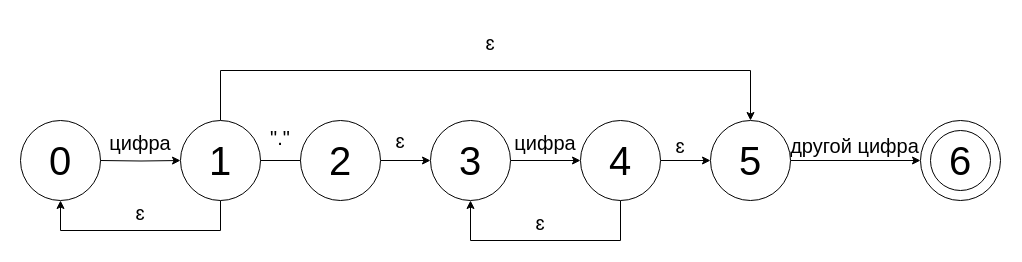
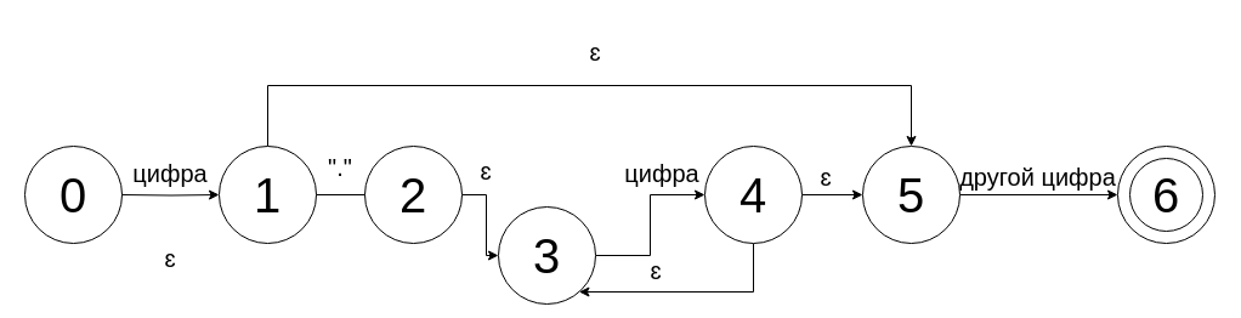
  <mxCell id="0" />
  <mxCell id="1" parent="0" />
  <mxCell id="2" value="&lt;font style=&quot;font-size: 40px;&quot;&gt;0&lt;/font&gt;" style="ellipse;whiteSpace=wrap;html=1;aspect=fixed;" parent="1" vertex="1"><mxGeometry x="20" y="120" width="80" height="80" as="geometry" /></mxCell>
  <mxCell id="3" style="edgeStyle=orthogonalEdgeStyle;rounded=0;orthogonalLoop=1;jettySize=auto;html=1;fontSize=40;" parent="1" source="5" target="21" edge="1"><mxGeometry relative="1" as="geometry"><Array as="points"><mxPoint x="220" y="70" /><mxPoint x="750" y="70" /></Array><mxPoint x="927" y="120" as="targetPoint" /></mxGeometry></mxCell>
- <mxCell id="4" style="edgeStyle=orthogonalEdgeStyle;rounded=0;orthogonalLoop=1;jettySize=auto;html=1;entryX=0.5;entryY=1;entryDx=0;entryDy=0;fontSize=40;" parent="1" source="5" target="2" edge="1"><mxGeometry relative="1" as="geometry"><Array as="points"><mxPoint x="220" y="230" /><mxPoint y="230" x="60" /></Array></mxGeometry></mxCell>
  <mxCell id="5" value="&lt;font style=&quot;font-size: 40px;&quot;&gt;1&lt;/font&gt;" style="ellipse;whiteSpace=wrap;html=1;aspect=fixed;" parent="1" vertex="1"><mxGeometry x="180" y="120" width="80" height="80" as="geometry" /></mxCell>
  <mxCell id="6" value="" style="endArrow=classic;html=1;rounded=0;fontSize=40;exitX=1;exitY=0.5;exitDx=0;exitDy=0;" parent="1" source="5" edge="1"><mxGeometry width="50" height="50" relative="1" as="geometry"><mxPoint x="262.912" y="147.267" as="sourcePoint" /><mxPoint x="360" y="160" as="targetPoint" /></mxGeometry></mxCell>
  <mxCell id="7" style="edgeStyle=orthogonalEdgeStyle;rounded=0;orthogonalLoop=1;jettySize=auto;html=1;fontSize=40;" parent="1" target="5" edge="1"><mxGeometry relative="1" as="geometry"><mxPoint x="100" y="160" as="sourcePoint" /></mxGeometry></mxCell>
  <mxCell id="8" value="&lt;font style=&quot;font-size: 20px;&quot;&gt;&quot;.&quot;&lt;/font&gt;" style="text;html=1;strokeColor=none;fillColor=none;align=center;verticalAlign=middle;whiteSpace=wrap;rounded=0;fontSize=40;" parent="1" vertex="1"><mxGeometry x="250" y="115" width="60" height="30" as="geometry" /></mxCell>
  <mxCell id="9" value="&lt;font style=&quot;font-size: 20px;&quot;&gt;цифра&lt;/font&gt;" style="text;html=1;strokeColor=none;fillColor=none;align=center;verticalAlign=middle;whiteSpace=wrap;rounded=0;fontSize=40;" parent="1" vertex="1"><mxGeometry x="110" y="120" width="60" height="30" as="geometry" /></mxCell>
  <mxCell id="10" style="edgeStyle=orthogonalEdgeStyle;rounded=0;orthogonalLoop=1;jettySize=auto;html=1;fontSize=20;" parent="1" source="11" target="13" edge="1"><mxGeometry relative="1" as="geometry" /></mxCell>
  <mxCell id="11" value="&lt;font style=&quot;font-size: 40px;&quot;&gt;2&lt;/font&gt;" style="ellipse;whiteSpace=wrap;html=1;aspect=fixed;" parent="1" vertex="1"><mxGeometry x="300" y="120" width="80" height="80" as="geometry" /></mxCell>
  <mxCell id="12" style="edgeStyle=orthogonalEdgeStyle;rounded=0;orthogonalLoop=1;jettySize=auto;html=1;fontSize=40;" parent="1" source="13" target="17" edge="1"><mxGeometry relative="1" as="geometry" /></mxCell>
- <mxCell id="13" value="&lt;font style=&quot;font-size: 40px;&quot;&gt;3&lt;/font&gt;" style="ellipse;whiteSpace=wrap;html=1;aspect=fixed;" parent="1" vertex="1"><mxGeometry x="430" y="120" width="80" height="80" as="geometry" /></mxCell>
+ <mxCell id="13" value="&lt;font style=&quot;font-size: 40px;&quot;&gt;3&lt;/font&gt;" style="ellipse;whiteSpace=wrap;html=1;aspect=fixed;" parent="1" vertex="1"><mxGeometry x="410" y="170" width="80" height="80" as="geometry" /></mxCell>
  <mxCell id="14" value="&lt;font style=&quot;font-size: 20px;&quot;&gt;ɛ&lt;/font&gt;" style="text;html=1;strokeColor=none;fillColor=none;align=center;verticalAlign=middle;whiteSpace=wrap;rounded=0;fontSize=40;" parent="1" vertex="1"><mxGeometry x="370" y="117.5" width="60" height="30" as="geometry" /></mxCell>
  <mxCell id="15" style="edgeStyle=orthogonalEdgeStyle;rounded=0;orthogonalLoop=1;jettySize=auto;html=1;fontSize=40;" parent="1" source="17" target="21" edge="1"><mxGeometry relative="1" as="geometry" /></mxCell>
  <mxCell id="16" style="edgeStyle=orthogonalEdgeStyle;rounded=0;orthogonalLoop=1;jettySize=auto;html=1;" edge="1" parent="1" source="17" target="13"><mxGeometry relative="1" as="geometry"><Array as="points"><mxPoint x="620" y="240" /><mxPoint x="470" y="240" /></Array></mxGeometry></mxCell>
  <mxCell id="17" value="&lt;font style=&quot;font-size: 40px;&quot;&gt;4&lt;/font&gt;" style="ellipse;whiteSpace=wrap;html=1;aspect=fixed;" parent="1" vertex="1"><mxGeometry x="580" y="120" width="80" height="80" as="geometry" /></mxCell>
  <mxCell id="18" value="&lt;font style=&quot;font-size: 20px;&quot;&gt;ɛ&lt;/font&gt;" style="text;html=1;strokeColor=none;fillColor=none;align=center;verticalAlign=middle;whiteSpace=wrap;rounded=0;fontSize=40;" parent="1" vertex="1"><mxGeometry x="460" y="20" width="60" height="30" as="geometry" /></mxCell>
  <mxCell id="19" value="&lt;font style=&quot;font-size: 20px;&quot;&gt;цифра&lt;/font&gt;" style="text;html=1;strokeColor=none;fillColor=none;align=center;verticalAlign=middle;whiteSpace=wrap;rounded=0;fontSize=40;" parent="1" vertex="1"><mxGeometry x="510" y="120" width="70" height="30" as="geometry" /></mxCell>
  <mxCell id="20" style="edgeStyle=orthogonalEdgeStyle;rounded=0;orthogonalLoop=1;jettySize=auto;html=1;entryX=0;entryY=0.5;entryDx=0;entryDy=0;fontSize=40;" parent="1" source="21" target="24" edge="1"><mxGeometry relative="1" as="geometry" /></mxCell>
  <mxCell id="21" value="&lt;font style=&quot;font-size: 40px;&quot;&gt;5&lt;/font&gt;" style="ellipse;whiteSpace=wrap;html=1;aspect=fixed;" parent="1" vertex="1"><mxGeometry x="710" y="120" width="80" height="80" as="geometry" /></mxCell>
  <mxCell id="22" value="&lt;font style=&quot;font-size: 20px;&quot;&gt;ɛ&lt;/font&gt;" style="text;html=1;strokeColor=none;fillColor=none;align=center;verticalAlign=middle;whiteSpace=wrap;rounded=0;fontSize=40;" parent="1" vertex="1"><mxGeometry x="510" y="200" width="60" height="30" as="geometry" /></mxCell>
  <mxCell id="23" value="&lt;font style=&quot;font-size: 20px;&quot;&gt;ɛ&lt;/font&gt;" style="text;html=1;strokeColor=none;fillColor=none;align=center;verticalAlign=middle;whiteSpace=wrap;rounded=0;fontSize=40;" parent="1" vertex="1"><mxGeometry x="650" y="122.5" width="60" height="30" as="geometry" /></mxCell>
  <mxCell id="24" value="" style="ellipse;whiteSpace=wrap;html=1;aspect=fixed;" parent="1" vertex="1"><mxGeometry x="920" y="120" width="80" height="80" as="geometry" /></mxCell>
  <mxCell id="25" value="&lt;font style=&quot;font-size: 40px;&quot;&gt;6&lt;/font&gt;" style="ellipse;whiteSpace=wrap;html=1;aspect=fixed;" parent="1" vertex="1"><mxGeometry x="930" y="130" width="60" height="60" as="geometry" /></mxCell>
  <mxCell id="26" value="&lt;font style=&quot;font-size: 20px;&quot;&gt;другой цифра&lt;/font&gt;" style="text;html=1;strokeColor=none;fillColor=none;align=center;verticalAlign=middle;whiteSpace=wrap;rounded=0;fontSize=40;" parent="1" vertex="1"><mxGeometry x="760" y="125" width="189" height="25" as="geometry" /></mxCell>
  <mxCell id="27" value="&lt;font style=&quot;font-size: 20px;&quot;&gt;ɛ&lt;/font&gt;" style="text;html=1;strokeColor=none;fillColor=none;align=center;verticalAlign=middle;whiteSpace=wrap;rounded=0;fontSize=40;" parent="1" vertex="1"><mxGeometry x="110" y="190" width="60" height="30" as="geometry" /></mxCell>
